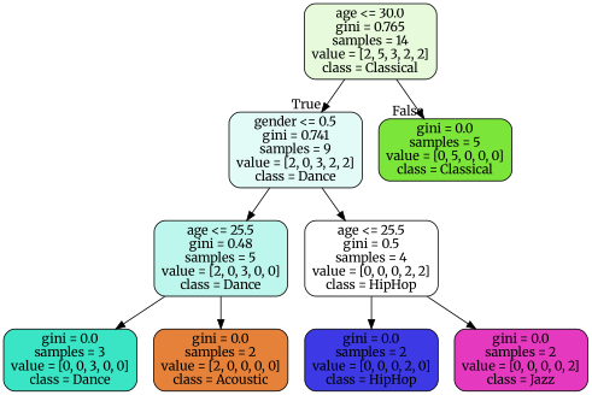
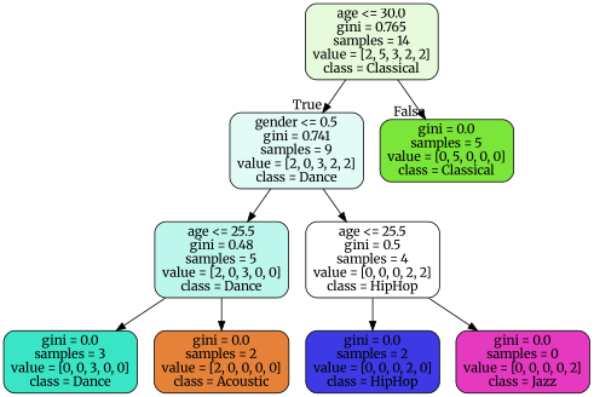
  digraph {
    fontname=Merriweather
    node [color=black fontname=Merriweather shape=box style="filled, rounded"]
    edge [fontname=Merriweather]
    n1 [fillcolor="#e7fadb" label="age <= 30.0\ngini = 0.765\nsamples = 14\nvalue = [2, 5, 3, 2, 2]\nclass = Classical"]
    n2 [fillcolor="#e3fbf7" label="gender <= 0.5\ngini = 0.741\nsamples = 9\nvalue = [2, 0, 3, 2, 2]\nclass = Dance"]
    n3 [fillcolor="#7be539" label="gini = 0.0\nsamples = 5\nvalue = [0, 5, 0, 0, 0]\nclass = Classical"]
    n4 [fillcolor="#bdf6ec" label="age <= 25.5\ngini = 0.48\nsamples = 5\nvalue = [2, 0, 3, 0, 0]\nclass = Dance"]
    n5 [fillcolor="#ffffff" label="age <= 25.5\ngini = 0.5\nsamples = 4\nvalue = [0, 0, 0, 2, 2]\nclass = HipHop"]
    n6 [fillcolor="#39e5c5" label="gini = 0.0\nsamples = 3\nvalue = [0, 0, 3, 0, 0]\nclass = Dance"]
    n7 [fillcolor="#e58139" label="gini = 0.0\nsamples = 2\nvalue = [2, 0, 0, 0, 0]\nclass = Acoustic"]
    n8 [fillcolor="#3c39e5" label="gini = 0.0\nsamples = 2\nvalue = [0, 0, 0, 2, 0]\nclass = HipHop"]
-   n9 [fillcolor="#e539c0" label="gini = 0.0\nsamples = 2\nvalue = [0, 0, 0, 0, 2]\nclass = Jazz"]
+   n9 [fillcolor="#e539c0" label="gini = 0.0\nsamples = 0\nvalue = [0, 0, 0, 0, 2]\nclass = Jazz"]
    n1 -> n2 [headlabel=True labelangle=45 labeldistance=2.5]
    n1 -> n3 [headlabel=False labelangle=-45 labeldistance=2.5]
    n2 -> n4
    n2 -> n5
    n4 -> n6
    n4 -> n7
    n5 -> n8
    n5 -> n9
  }
